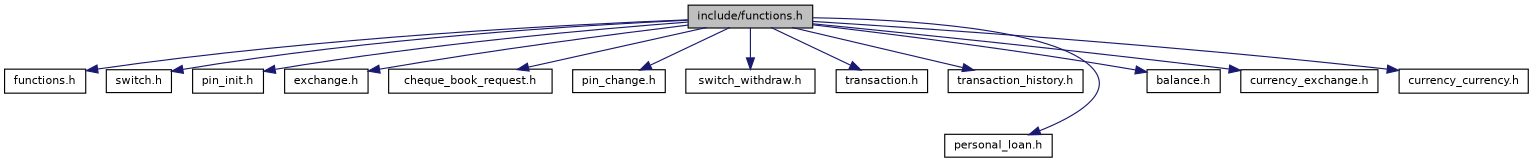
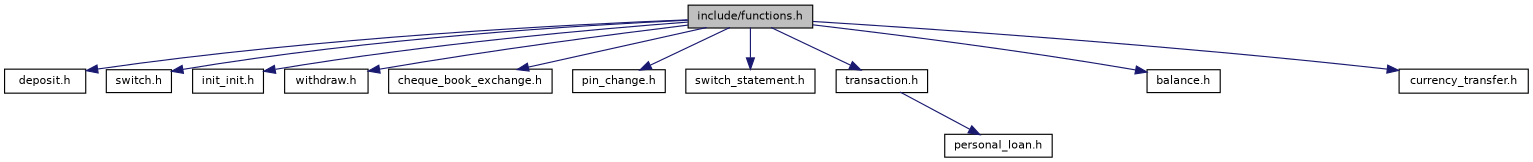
  digraph {
    node [color=black fillcolor=white fontname=Helvetica fontsize=10 shape=record style=filled]
    edge [color=midnightblue fontname=Helvetica fontsize=10 labelfontname=Helvetica labelfontsize=10 style=solid]
    n1 [fillcolor=grey75 fontcolor=black height=0.2 label="include/functions.h" width=0.4]
-   n2 [height=0.2 label="functions.h" width=0.4]
+   n2 [height=0.2 label="deposit.h" width=0.4]
    n3 [height=0.2 label="switch.h" width=0.4]
-   n4 [height=0.2 label="pin_init.h" width=0.4]
-   n5 [height=0.2 label="exchange.h" width=0.4]
-   n6 [height=0.2 label="cheque_book_request.h" width=0.4]
+   n4 [height=0.2 label="init_init.h" width=0.4]
+   n5 [height=0.2 label="withdraw.h" width=0.4]
+   n6 [height=0.2 label="cheque_book_exchange.h" width=0.4]
    n7 [height=0.2 label="pin_change.h" width=0.4]
-   n8 [height=0.2 label="switch_withdraw.h" width=0.4]
+   n8 [height=0.2 label="switch_statement.h" width=0.4]
    n9 [height=0.2 label="transaction.h" width=0.4]
-   n10 [height=0.2 label="transaction_history.h" width=0.4]
    n11 [height=0.2 label="personal_loan.h" width=0.4]
    n12 [height=0.2 label="balance.h" width=0.4]
-   n13 [height=0.2 label="currency_exchange.h" width=0.4]
-   n14 [height=0.2 label="currency_currency.h" width=0.4]
+   n14 [height=0.2 label="currency_transfer.h" width=0.4]
    n1 -> n2
    n1 -> n3
    n1 -> n4
    n1 -> n5
    n1 -> n6
    n1 -> n7
    n1 -> n8
    n1 -> n9
-   n1 -> n10
-   n1 -> n11
+   n9 -> n11
    n1 -> n12
-   n1 -> n13
    n1 -> n14
  }
